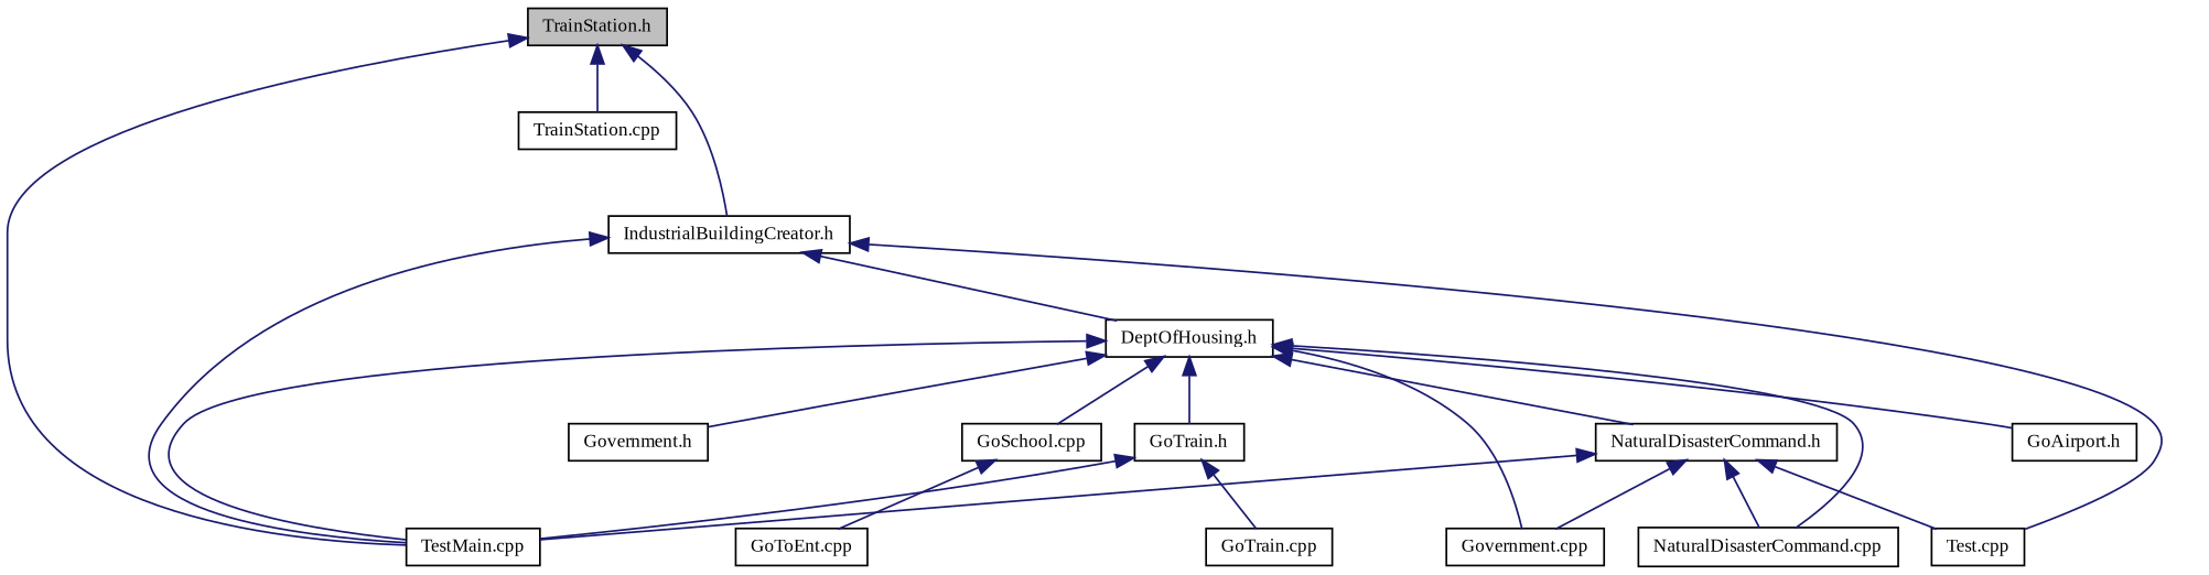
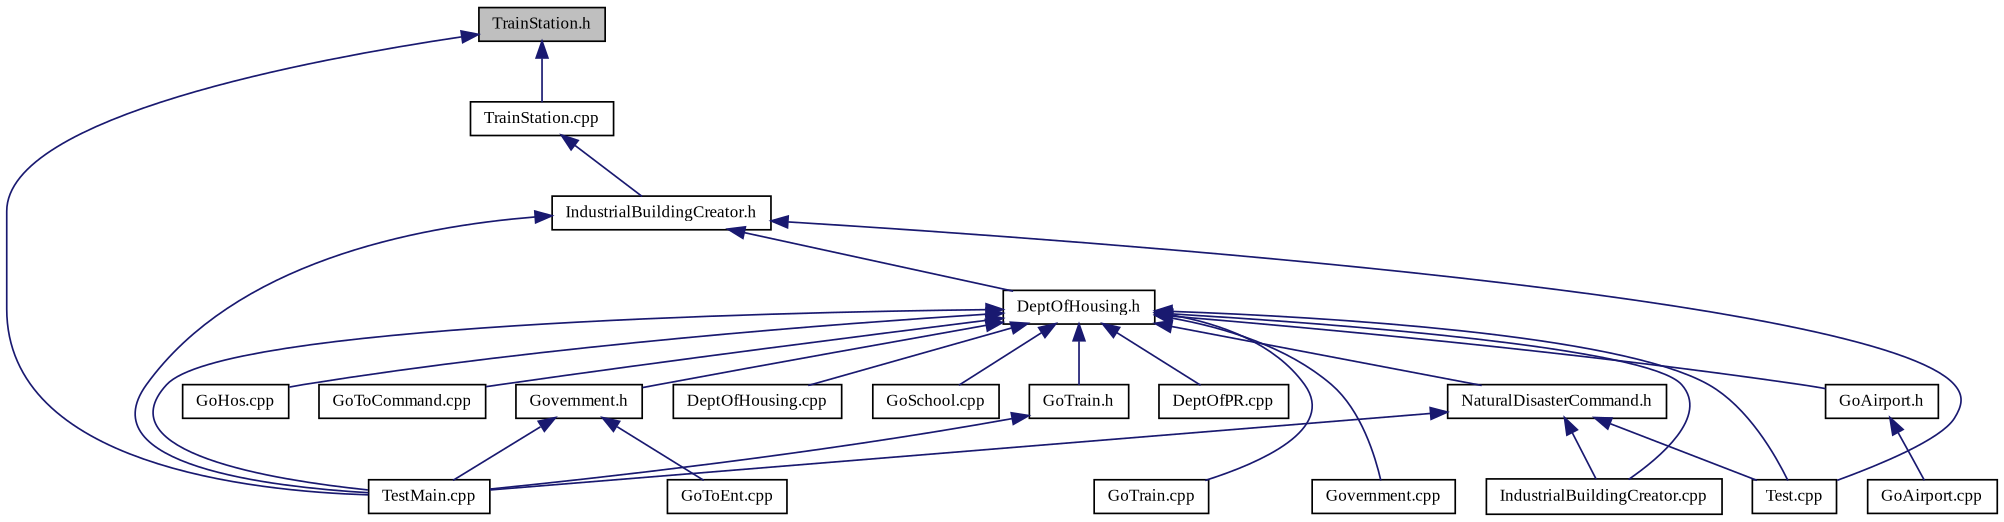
  digraph {
    fontname="Liberation Serif"
    node [color=black fillcolor=white fontname="Liberation Serif" fontsize=10 shape=record style=filled]
    edge [color=midnightblue dir=back fontname="Liberation Serif" fontsize=10 labelfontname=Helvetica labelfontsize=10 style=solid]
    n1 [fillcolor=grey75 fontcolor=black height=0.2 label="TrainStation.h" width=0.4]
    n2 [height=0.2 label="IndustrialBuildingCreator.h" width=0.4]
    n3 [height=0.2 label="TestMain.cpp" width=0.4]
    n4 [height=0.2 label="TrainStation.cpp" width=0.4]
    n5 [height=0.2 label="DeptOfHousing.h" width=0.4]
    n6 [height=0.2 label="Test.cpp" width=0.4]
+   n7 [height=0.2 label="DeptOfHousing.cpp" width=0.4]
+   n8 [height=0.2 label="DeptOfPR.cpp" width=0.4]
    n9 [height=0.2 label="GoAirport.h" width=0.4]
+   n10 [height=0.2 label="GoHos.cpp" width=0.4]
    n11 [height=0.2 label="GoSchool.cpp" width=0.4]
+   n12 [height=0.2 label="GoToCommand.cpp" width=0.4]
    n13 [height=0.2 label="Government.h" width=0.4]
    n14 [height=0.2 label="GoTrain.h" width=0.4]
    n15 [height=0.2 label="Government.cpp" width=0.4]
-   n16 [height=0.2 label="NaturalDisasterCommand.cpp" width=0.4]
+   n16 [height=0.2 label="IndustrialBuildingCreator.cpp" width=0.4]
    n17 [height=0.2 label="NaturalDisasterCommand.h" width=0.4]
+   n18 [height=0.2 label="GoAirport.cpp" width=0.4]
    n19 [height=0.2 label="GoToEnt.cpp" width=0.4]
    n20 [height=0.2 label="GoTrain.cpp" width=0.4]
-   n1 -> n2
+   n4 -> n2
    n1 -> n3
    n1 -> n4
    n2 -> n3
    n2 -> n5
    n2 -> n6
    n5 -> n3
+   n5 -> n6
+   n5 -> n7
+   n5 -> n8
    n5 -> n9
+   n5 -> n10
    n5 -> n11
+   n5 -> n12
    n5 -> n13
    n5 -> n14
    n5 -> n15
    n5 -> n16
    n5 -> n17
-   n11 -> n19
+   n9 -> n18
+   n13 -> n3
+   n13 -> n19
    n14 -> n3
-   n14 -> n20
+   n5 -> n20
    n17 -> n3
    n17 -> n6
-   n17 -> n15
    n17 -> n16
  }
